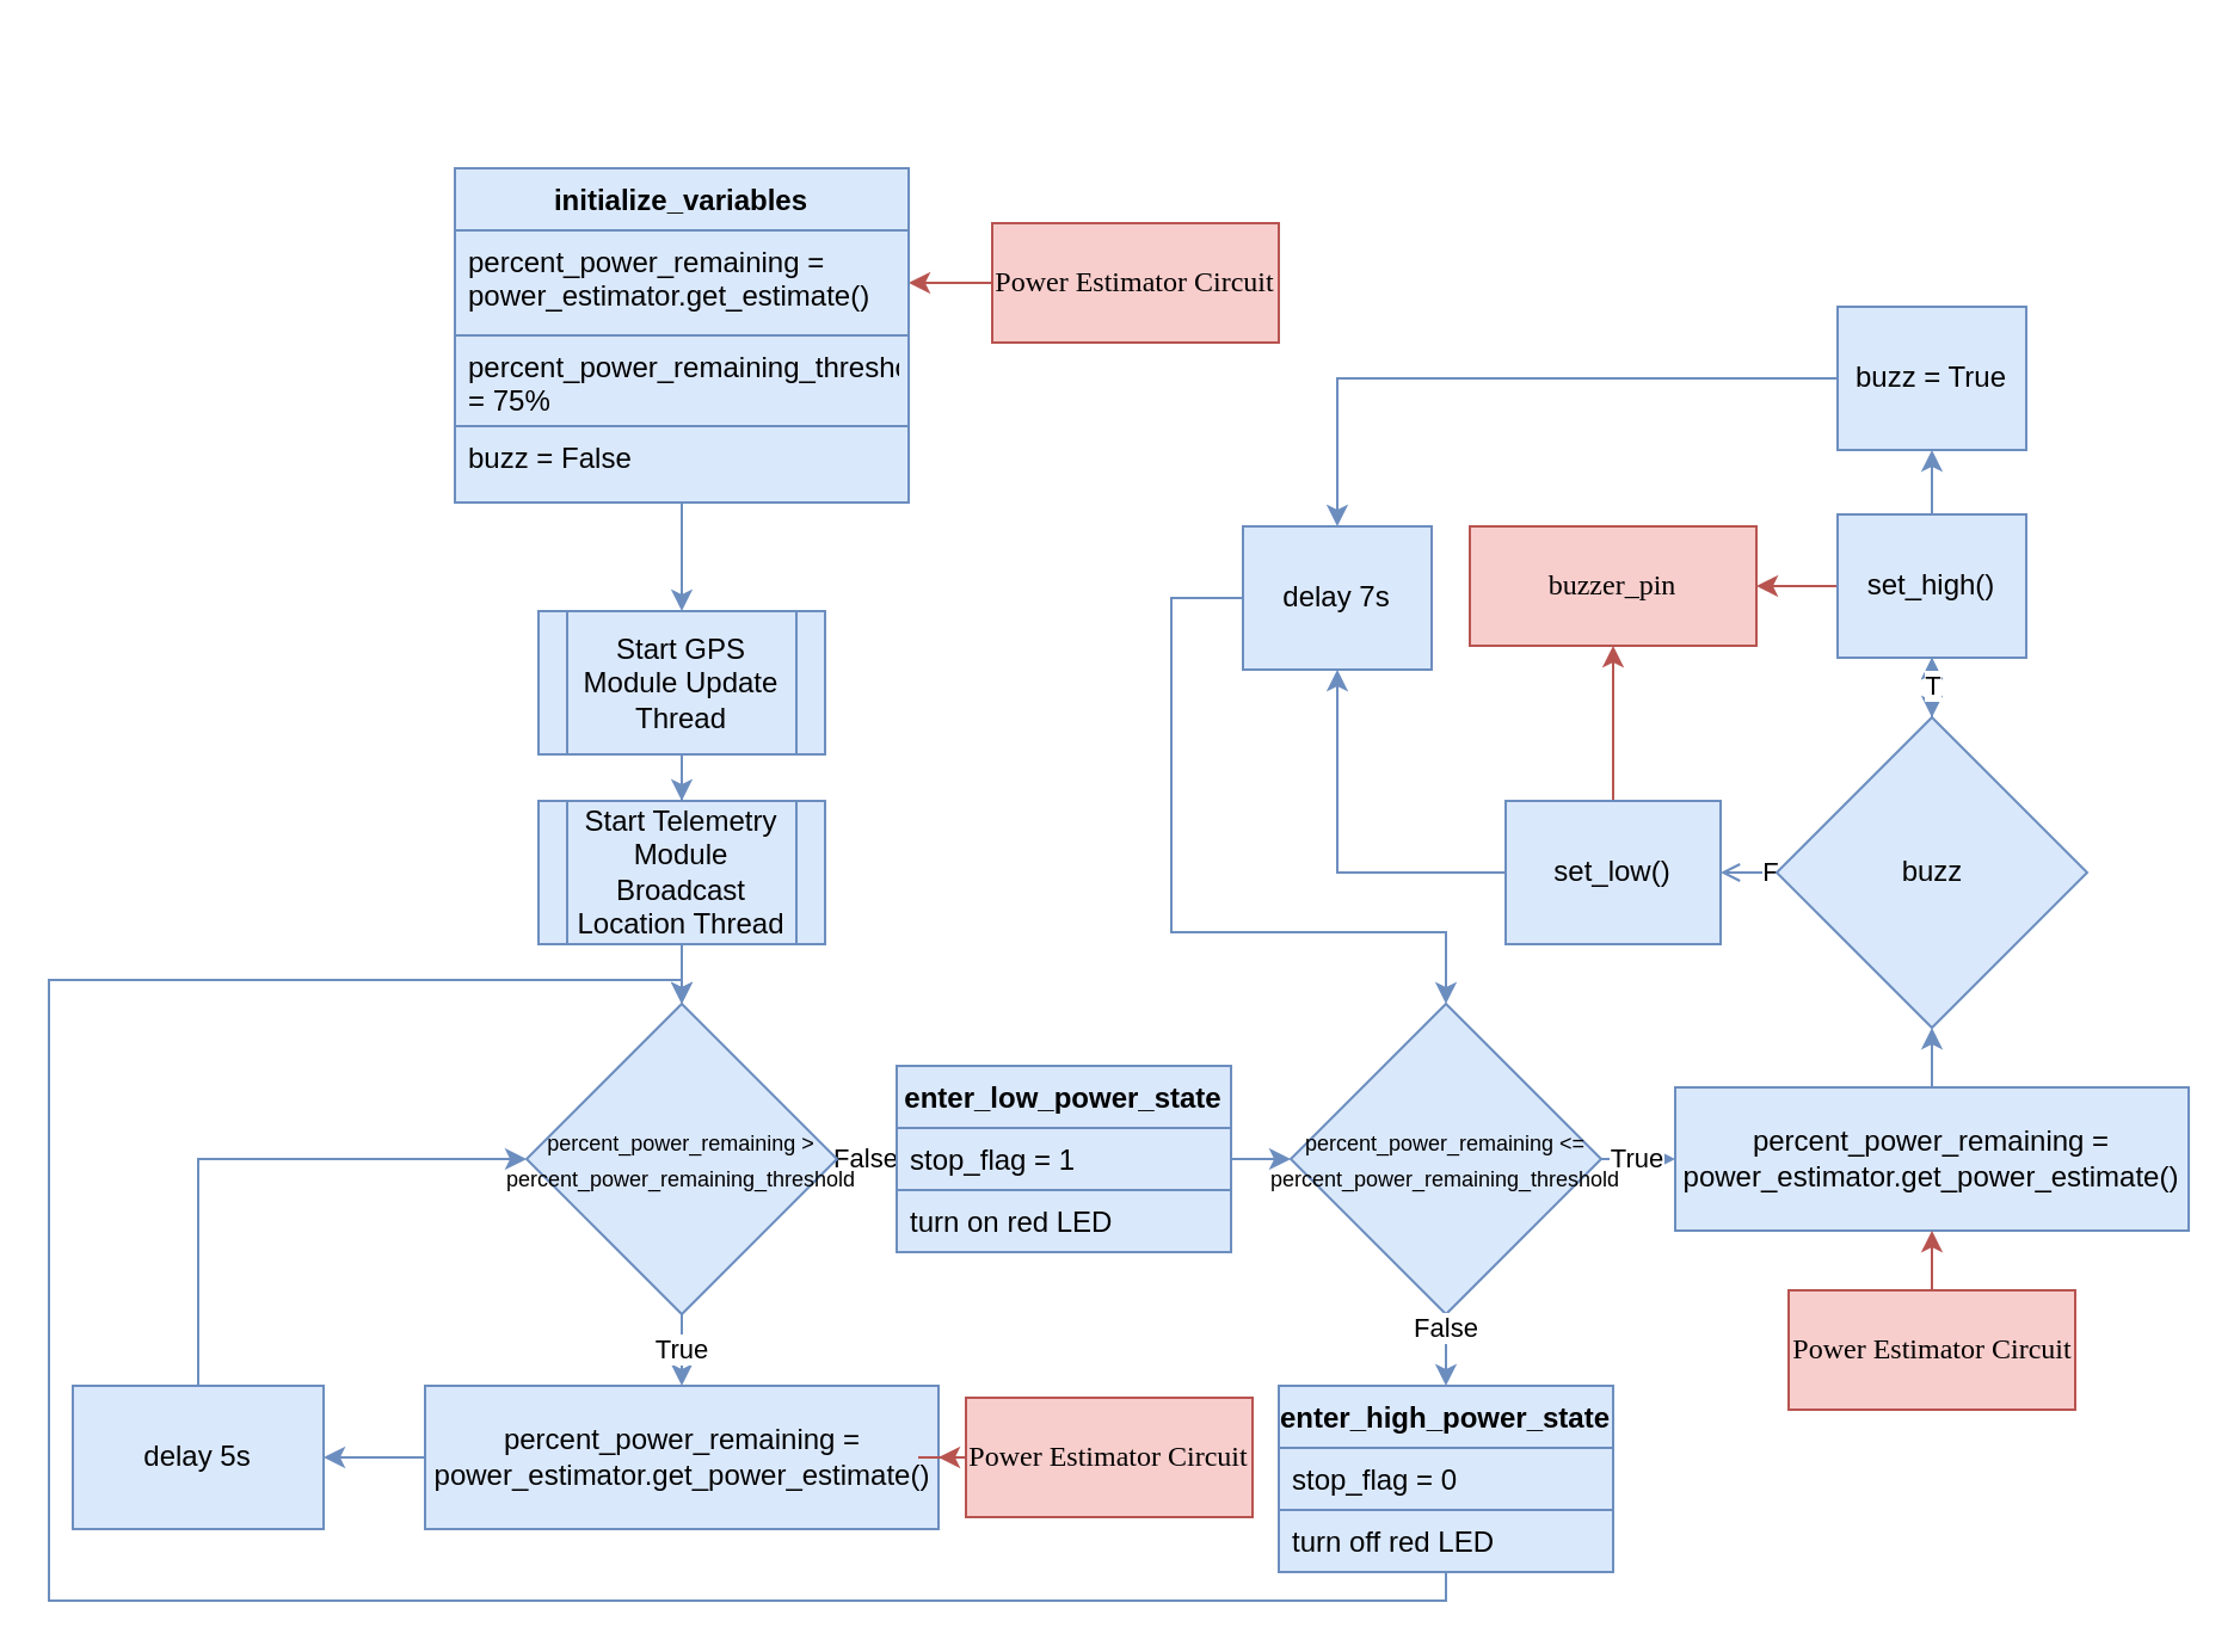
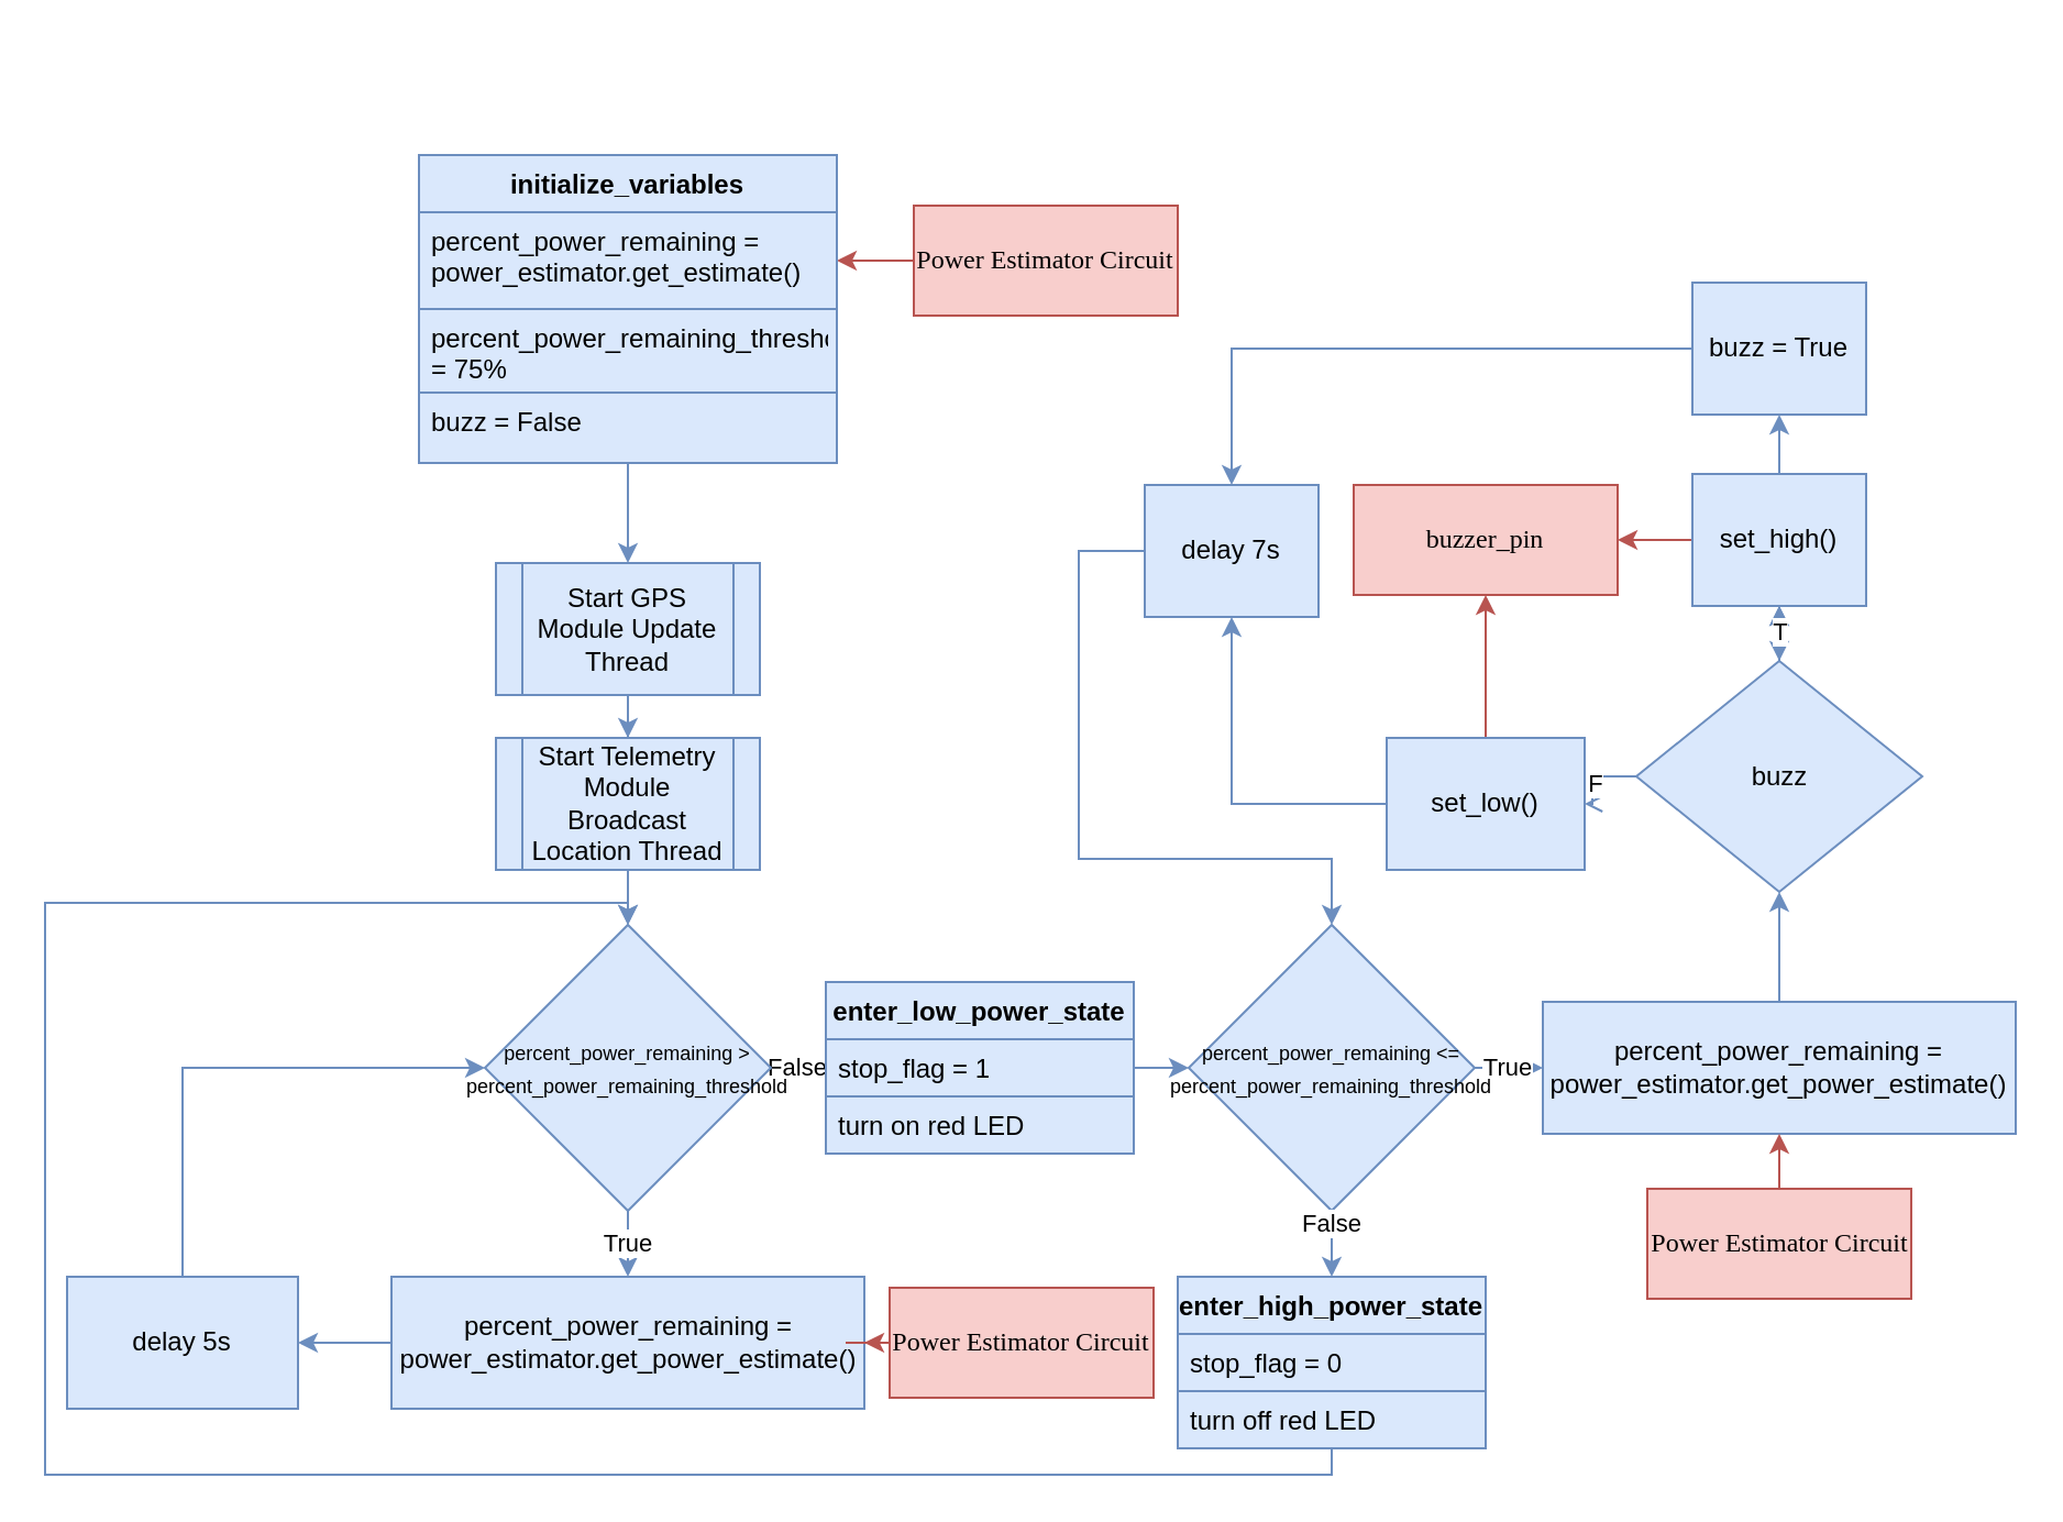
  <mxCell id="0" />
  <mxCell id="1" parent="0" />
  <mxCell id="2" value="True" style="edgeStyle=orthogonalEdgeStyle;rounded=0;orthogonalLoop=1;jettySize=auto;html=1;fillColor=#dae8fc;strokeColor=#6c8ebf;" edge="1" parent="1" source="4" target="8"><mxGeometry relative="1" as="geometry" /></mxCell>
  <mxCell id="3" value="False" style="edgeStyle=orthogonalEdgeStyle;rounded=0;orthogonalLoop=1;jettySize=auto;html=1;fillColor=#dae8fc;strokeColor=#6c8ebf;" edge="1" parent="1" source="4" target="21"><mxGeometry relative="1" as="geometry" /></mxCell>
  <mxCell id="4" value="&lt;font style=&quot;font-size: 9px&quot;&gt;percent_power_remaining &amp;gt; percent_power_remaining_threshold&lt;/font&gt;" style="rhombus;whiteSpace=wrap;html=1;fillColor=#dae8fc;strokeColor=#6c8ebf;" vertex="1" parent="1"><mxGeometry x="220" y="420" width="130" height="130" as="geometry" /></mxCell>
  <mxCell id="5" value="True" style="edgeStyle=orthogonalEdgeStyle;rounded=0;orthogonalLoop=1;jettySize=auto;html=1;fillColor=#dae8fc;strokeColor=#6c8ebf;" edge="1" parent="1" source="6" target="24"><mxGeometry relative="1" as="geometry" /></mxCell>
  <mxCell id="6" value="&lt;font style=&quot;font-size: 9px&quot;&gt;percent_power_remaining &amp;lt;= percent_power_remaining_threshold&lt;/font&gt;" style="rhombus;whiteSpace=wrap;html=1;fillColor=#dae8fc;strokeColor=#6c8ebf;" vertex="1" parent="1"><mxGeometry x="540" y="420" width="130" height="130" as="geometry" /></mxCell>
  <mxCell id="7" value="" style="edgeStyle=orthogonalEdgeStyle;rounded=0;orthogonalLoop=1;jettySize=auto;html=1;fillColor=#dae8fc;strokeColor=#6c8ebf;" edge="1" parent="1" source="8" target="18"><mxGeometry relative="1" as="geometry" /></mxCell>
  <mxCell id="8" value="percent_power_remaining = power_estimator.get_power_estimate()" style="rounded=0;whiteSpace=wrap;html=1;fillColor=#dae8fc;strokeColor=#6c8ebf;" vertex="1" parent="1"><mxGeometry x="177.5" y="580" width="215" height="60" as="geometry" /></mxCell>
  <mxCell id="9" value="" style="edgeStyle=orthogonalEdgeStyle;rounded=0;orthogonalLoop=1;jettySize=auto;html=1;fillColor=#f8cecc;strokeColor=#b85450;entryX=1;entryY=0.5;entryDx=0;entryDy=0;" edge="1" parent="1" source="10" target="50"><mxGeometry relative="1" as="geometry"><mxPoint x="380" y="147" as="targetPoint" /></mxGeometry></mxCell>
  <mxCell id="10" value="Power Estimator Circuit" style="whiteSpace=wrap;html=1;rounded=0;shadow=0;comic=0;labelBackgroundColor=none;strokeColor=#b85450;strokeWidth=1;fillColor=#f8cecc;fontFamily=Verdana;fontSize=12;align=center;" vertex="1" parent="1"><mxGeometry x="415" y="93" width="120" height="50" as="geometry" /></mxCell>
  <mxCell id="11" value="" style="edgeStyle=orthogonalEdgeStyle;rounded=0;orthogonalLoop=1;jettySize=auto;html=1;fillColor=#dae8fc;strokeColor=#6c8ebf;" edge="1" parent="1" source="12" target="14"><mxGeometry relative="1" as="geometry" /></mxCell>
  <mxCell id="12" value="Start GPS Module Update Thread" style="shape=process;whiteSpace=wrap;html=1;backgroundOutline=1;fillColor=#dae8fc;strokeColor=#6c8ebf;" vertex="1" parent="1"><mxGeometry x="225" y="255.5" width="120" height="60" as="geometry" /></mxCell>
  <mxCell id="13" value="" style="edgeStyle=orthogonalEdgeStyle;rounded=0;orthogonalLoop=1;jettySize=auto;html=1;fillColor=#dae8fc;strokeColor=#6c8ebf;" edge="1" parent="1" source="14" target="4"><mxGeometry relative="1" as="geometry" /></mxCell>
  <mxCell id="14" value="Start Telemetry Module Broadcast Location Thread" style="shape=process;whiteSpace=wrap;html=1;backgroundOutline=1;fillColor=#dae8fc;strokeColor=#6c8ebf;" vertex="1" parent="1"><mxGeometry x="225" y="335" width="120" height="60" as="geometry" /></mxCell>
  <mxCell id="15" value="" style="edgeStyle=orthogonalEdgeStyle;rounded=0;orthogonalLoop=1;jettySize=auto;html=1;fillColor=#f8cecc;strokeColor=#b85450;" edge="1" parent="1" source="16" target="8"><mxGeometry relative="1" as="geometry" /></mxCell>
  <mxCell id="16" value="Power Estimator Circuit" style="whiteSpace=wrap;html=1;rounded=0;shadow=0;comic=0;labelBackgroundColor=none;strokeColor=#b85450;strokeWidth=1;fillColor=#f8cecc;fontFamily=Verdana;fontSize=12;align=center;" vertex="1" parent="1"><mxGeometry x="404" y="585" width="120" height="50" as="geometry" /></mxCell>
  <mxCell id="17" value="" style="edgeStyle=orthogonalEdgeStyle;rounded=0;orthogonalLoop=1;jettySize=auto;html=1;entryX=0;entryY=0.5;entryDx=0;entryDy=0;fillColor=#dae8fc;strokeColor=#6c8ebf;" edge="1" parent="1" source="18" target="4"><mxGeometry relative="1" as="geometry"><mxPoint x="82.5" y="500" as="targetPoint" /><Array as="points"><mxPoint x="83" y="485" /></Array></mxGeometry></mxCell>
  <mxCell id="18" value="delay 5s" style="rounded=0;whiteSpace=wrap;html=1;fillColor=#dae8fc;strokeColor=#6c8ebf;" vertex="1" parent="1"><mxGeometry x="30" y="580" width="105" height="60" as="geometry" /></mxCell>
  <mxCell id="19" value="" style="edgeStyle=orthogonalEdgeStyle;rounded=0;orthogonalLoop=1;jettySize=auto;html=1;fillColor=#dae8fc;strokeColor=#6c8ebf;" edge="1" parent="1" source="20" target="6"><mxGeometry relative="1" as="geometry" /></mxCell>
  <mxCell id="20" value="enter_low_power_state" style="swimlane;fontStyle=1;childLayout=stackLayout;horizontal=1;startSize=26;fillColor=#dae8fc;horizontalStack=0;resizeParent=1;resizeParentMax=0;resizeLast=0;collapsible=1;marginBottom=0;strokeColor=#6c8ebf;" vertex="1" parent="1"><mxGeometry x="375" y="446" width="140" height="78" as="geometry" /></mxCell>
  <mxCell id="21" value="stop_flag = 1" style="text;strokeColor=#6c8ebf;fillColor=#dae8fc;align=left;verticalAlign=top;spacingLeft=4;spacingRight=4;overflow=hidden;rotatable=0;points=[[0,0.5],[1,0.5]];portConstraint=eastwest;" vertex="1" parent="20"><mxGeometry y="26" width="140" height="26" as="geometry" /></mxCell>
  <mxCell id="22" value="turn on red LED" style="text;strokeColor=#6c8ebf;fillColor=#dae8fc;align=left;verticalAlign=top;spacingLeft=4;spacingRight=4;overflow=hidden;rotatable=0;points=[[0,0.5],[1,0.5]];portConstraint=eastwest;" vertex="1" parent="20"><mxGeometry y="52" width="140" height="26" as="geometry" /></mxCell>
  <mxCell id="23" value="" style="edgeStyle=orthogonalEdgeStyle;rounded=0;orthogonalLoop=1;jettySize=auto;html=1;fillColor=#dae8fc;strokeColor=#6c8ebf;" edge="1" parent="1" source="24" target="28"><mxGeometry relative="1" as="geometry" /></mxCell>
  <mxCell id="24" value="percent_power_remaining = power_estimator.get_power_estimate()" style="rounded=0;whiteSpace=wrap;html=1;fillColor=#dae8fc;strokeColor=#6c8ebf;" vertex="1" parent="1"><mxGeometry x="701" y="455" width="215" height="60" as="geometry" /></mxCell>
  <mxCell id="25" value="" style="edgeStyle=orthogonalEdgeStyle;rounded=0;orthogonalLoop=1;jettySize=auto;html=1;fillColor=#dae8fc;strokeColor=#6c8ebf;" edge="1" parent="1" source="28" target="39"><mxGeometry relative="1" as="geometry" /></mxCell>
  <mxCell id="26" value="F" style="edgeStyle=orthogonalEdgeStyle;rounded=0;orthogonalLoop=1;jettySize=auto;html=1;fillColor=#dae8fc;strokeColor=#6c8ebf;endArrow=open;" edge="1" parent="1" source="28" target="43"><mxGeometry x="0.279" relative="1" as="geometry"><mxPoint x="1" as="offset" /></mxGeometry></mxCell>
  <mxCell id="27" value="" style="edgeStyle=orthogonalEdgeStyle;rounded=0;orthogonalLoop=1;jettySize=auto;html=1;fillColor=#dae8fc;strokeColor=#6c8ebf;" edge="1" parent="1" source="28" target="39"><mxGeometry relative="1" as="geometry" /></mxCell>
- <mxCell id="28" value="&lt;font style=&quot;font-size: 12px&quot;&gt;buzz&lt;/font&gt;" style="rhombus;whiteSpace=wrap;html=1;fillColor=#dae8fc;strokeColor=#6c8ebf;" vertex="1" parent="1"><mxGeometry x="743.5" y="300" width="130" height="130" as="geometry" /></mxCell>
+ <mxCell id="28" value="&lt;font style=&quot;font-size: 12px&quot;&gt;buzz&lt;/font&gt;" style="rhombus;whiteSpace=wrap;html=1;fillColor=#dae8fc;strokeColor=#6c8ebf;" vertex="1" parent="1"><mxGeometry x="743.5" y="300" width="130" height="105" as="geometry" /></mxCell>
  <mxCell id="29" value="Power Estimator Circuit" style="whiteSpace=wrap;html=1;rounded=0;shadow=0;comic=0;labelBackgroundColor=none;strokeColor=#b85450;strokeWidth=1;fillColor=#f8cecc;fontFamily=Verdana;fontSize=12;align=center;" vertex="1" parent="1"><mxGeometry x="748.5" y="540" width="120" height="50" as="geometry" /></mxCell>
  <mxCell id="30" value="" style="edgeStyle=orthogonalEdgeStyle;rounded=0;orthogonalLoop=1;jettySize=auto;html=1;fillColor=#f8cecc;strokeColor=#b85450;entryX=0.5;entryY=1;entryDx=0;entryDy=0;" edge="1" parent="1" source="29" target="24"><mxGeometry relative="1" as="geometry"><mxPoint x="430" y="620" as="sourcePoint" /><mxPoint x="402.5" y="620" as="targetPoint" /></mxGeometry></mxCell>
  <mxCell id="31" value="False" style="edgeStyle=orthogonalEdgeStyle;rounded=0;orthogonalLoop=1;jettySize=auto;html=1;entryX=0.5;entryY=0;entryDx=0;entryDy=0;fillColor=#dae8fc;strokeColor=#6c8ebf;exitX=0.5;exitY=1;exitDx=0;exitDy=0;" edge="1" parent="1" source="6" target="33"><mxGeometry x="-0.61" relative="1" as="geometry"><mxPoint x="615" y="430" as="sourcePoint" /><mxPoint x="525" y="366" as="targetPoint" /><mxPoint as="offset" /></mxGeometry></mxCell>
  <mxCell id="32" value="" style="edgeStyle=orthogonalEdgeStyle;rounded=0;orthogonalLoop=1;jettySize=auto;html=1;entryX=0.5;entryY=0;entryDx=0;entryDy=0;fillColor=#dae8fc;strokeColor=#6c8ebf;" edge="1" parent="1" source="33" target="4"><mxGeometry relative="1" as="geometry"><mxPoint x="605" y="738" as="targetPoint" /><Array as="points"><mxPoint x="605" y="670" /><mxPoint x="20" y="670" /><mxPoint x="20" y="410" /><mxPoint x="285" y="410" /></Array></mxGeometry></mxCell>
  <mxCell id="33" value="enter_high_power_state" style="swimlane;fontStyle=1;childLayout=stackLayout;horizontal=1;startSize=26;fillColor=#dae8fc;horizontalStack=0;resizeParent=1;resizeParentMax=0;resizeLast=0;collapsible=1;marginBottom=0;strokeColor=#6c8ebf;" vertex="1" parent="1"><mxGeometry x="535" y="580" width="140" height="78" as="geometry" /></mxCell>
  <mxCell id="34" value="stop_flag = 0" style="text;strokeColor=#6c8ebf;fillColor=#dae8fc;align=left;verticalAlign=top;spacingLeft=4;spacingRight=4;overflow=hidden;rotatable=0;points=[[0,0.5],[1,0.5]];portConstraint=eastwest;" vertex="1" parent="33"><mxGeometry y="26" width="140" height="26" as="geometry" /></mxCell>
  <mxCell id="35" value="turn off red LED" style="text;strokeColor=#6c8ebf;fillColor=#dae8fc;align=left;verticalAlign=top;spacingLeft=4;spacingRight=4;overflow=hidden;rotatable=0;points=[[0,0.5],[1,0.5]];portConstraint=eastwest;" vertex="1" parent="33"><mxGeometry y="52" width="140" height="26" as="geometry" /></mxCell>
  <mxCell id="36" value="" style="edgeStyle=orthogonalEdgeStyle;rounded=0;orthogonalLoop=1;jettySize=auto;html=1;fillColor=#f8cecc;strokeColor=#b85450;" edge="1" parent="1" source="39" target="40"><mxGeometry relative="1" as="geometry" /></mxCell>
  <mxCell id="37" value="T" style="edgeStyle=orthogonalEdgeStyle;rounded=0;orthogonalLoop=1;jettySize=auto;html=1;fillColor=#dae8fc;strokeColor=#6c8ebf;" edge="1" parent="1" source="39" target="28"><mxGeometry relative="1" as="geometry" /></mxCell>
  <mxCell id="38" value="" style="edgeStyle=orthogonalEdgeStyle;rounded=0;orthogonalLoop=1;jettySize=auto;html=1;fillColor=#dae8fc;strokeColor=#6c8ebf;" edge="1" parent="1" source="39" target="47"><mxGeometry relative="1" as="geometry" /></mxCell>
  <mxCell id="39" value="set_high()" style="rounded=0;whiteSpace=wrap;html=1;fillColor=#dae8fc;strokeColor=#6c8ebf;" vertex="1" parent="1"><mxGeometry x="769" y="215" width="79" height="60" as="geometry" /></mxCell>
  <mxCell id="40" value="buzzer_pin" style="whiteSpace=wrap;html=1;rounded=0;shadow=0;comic=0;labelBackgroundColor=none;strokeColor=#b85450;strokeWidth=1;fillColor=#f8cecc;fontFamily=Verdana;fontSize=12;align=center;" vertex="1" parent="1"><mxGeometry x="615" y="220" width="120" height="50" as="geometry" /></mxCell>
  <mxCell id="41" value="" style="edgeStyle=orthogonalEdgeStyle;rounded=0;orthogonalLoop=1;jettySize=auto;html=1;fillColor=#f8cecc;strokeColor=#b85450;" edge="1" parent="1" source="43" target="40"><mxGeometry relative="1" as="geometry" /></mxCell>
  <mxCell id="42" value="" style="edgeStyle=orthogonalEdgeStyle;rounded=0;orthogonalLoop=1;jettySize=auto;html=1;entryX=0.5;entryY=1;entryDx=0;entryDy=0;fillColor=#dae8fc;strokeColor=#6c8ebf;" edge="1" parent="1" source="43" target="45"><mxGeometry relative="1" as="geometry"><mxPoint x="550" y="365" as="targetPoint" /><Array as="points"><mxPoint x="560" y="365" /></Array></mxGeometry></mxCell>
  <mxCell id="43" value="set_low()" style="rounded=0;whiteSpace=wrap;html=1;fillColor=#dae8fc;strokeColor=#6c8ebf;" vertex="1" parent="1"><mxGeometry x="630" y="335" width="90" height="60" as="geometry" /></mxCell>
  <mxCell id="44" value="" style="edgeStyle=orthogonalEdgeStyle;rounded=0;orthogonalLoop=1;jettySize=auto;html=1;fillColor=#dae8fc;strokeColor=#6c8ebf;" edge="1" parent="1" source="45" target="6"><mxGeometry relative="1" as="geometry"><mxPoint x="440" y="250" as="targetPoint" /><Array as="points"><mxPoint x="490" y="250" /><mxPoint x="490" y="390" /><mxPoint x="605" y="390" /></Array></mxGeometry></mxCell>
  <mxCell id="45" value="delay 7s" style="rounded=0;whiteSpace=wrap;html=1;fillColor=#dae8fc;strokeColor=#6c8ebf;" vertex="1" parent="1"><mxGeometry x="520" y="220" width="79" height="60" as="geometry" /></mxCell>
  <mxCell id="46" value="" style="edgeStyle=orthogonalEdgeStyle;rounded=0;orthogonalLoop=1;jettySize=auto;html=1;entryX=0.5;entryY=0;entryDx=0;entryDy=0;fillColor=#dae8fc;strokeColor=#6c8ebf;" edge="1" parent="1" source="47" target="45"><mxGeometry relative="1" as="geometry"><mxPoint x="689" y="158" as="targetPoint" /></mxGeometry></mxCell>
  <mxCell id="47" value="buzz = True" style="rounded=0;whiteSpace=wrap;html=1;fillColor=#dae8fc;strokeColor=#6c8ebf;" vertex="1" parent="1"><mxGeometry x="769" y="128" width="79" height="60" as="geometry" /></mxCell>
  <mxCell id="48" value="" style="group" vertex="1" connectable="0" parent="1"><mxGeometry x="190" y="20" width="190" height="190" as="geometry" /></mxCell>
  <mxCell id="49" value="initialize_variables" style="swimlane;fontStyle=1;childLayout=stackLayout;horizontal=1;startSize=26;fillColor=#dae8fc;horizontalStack=0;resizeParent=1;resizeParentMax=0;resizeLast=0;collapsible=1;marginBottom=0;strokeColor=#6c8ebf;" vertex="1" parent="48"><mxGeometry y="50" width="190" height="140" as="geometry" /></mxCell>
  <mxCell id="50" value="percent_power_remaining = &#10;power_estimator.get_estimate()" style="text;strokeColor=#6c8ebf;fillColor=#dae8fc;align=left;verticalAlign=top;spacingLeft=4;spacingRight=4;overflow=hidden;rotatable=0;points=[[0,0.5],[1,0.5]];portConstraint=eastwest;" vertex="1" parent="49"><mxGeometry y="26" width="190" height="44" as="geometry" /></mxCell>
  <mxCell id="51" value="percent_power_remaining_threshold&#10;= 75%" style="text;strokeColor=#6c8ebf;fillColor=#dae8fc;align=left;verticalAlign=top;spacingLeft=4;spacingRight=4;overflow=hidden;rotatable=0;points=[[0,0.5],[1,0.5]];portConstraint=eastwest;" vertex="1" parent="49"><mxGeometry y="70" width="190" height="38" as="geometry" /></mxCell>
  <mxCell id="52" value="buzz = False" style="text;strokeColor=#6c8ebf;fillColor=#dae8fc;align=left;verticalAlign=top;spacingLeft=4;spacingRight=4;overflow=hidden;rotatable=0;points=[[0,0.5],[1,0.5]];portConstraint=eastwest;" vertex="1" parent="49"><mxGeometry y="108" width="190" height="32" as="geometry" /></mxCell>
  <mxCell id="53" value="" style="edgeStyle=orthogonalEdgeStyle;rounded=0;orthogonalLoop=1;jettySize=auto;html=1;fillColor=#dae8fc;strokeColor=#6c8ebf;" edge="1" parent="1" source="49" target="12"><mxGeometry relative="1" as="geometry" /></mxCell>
